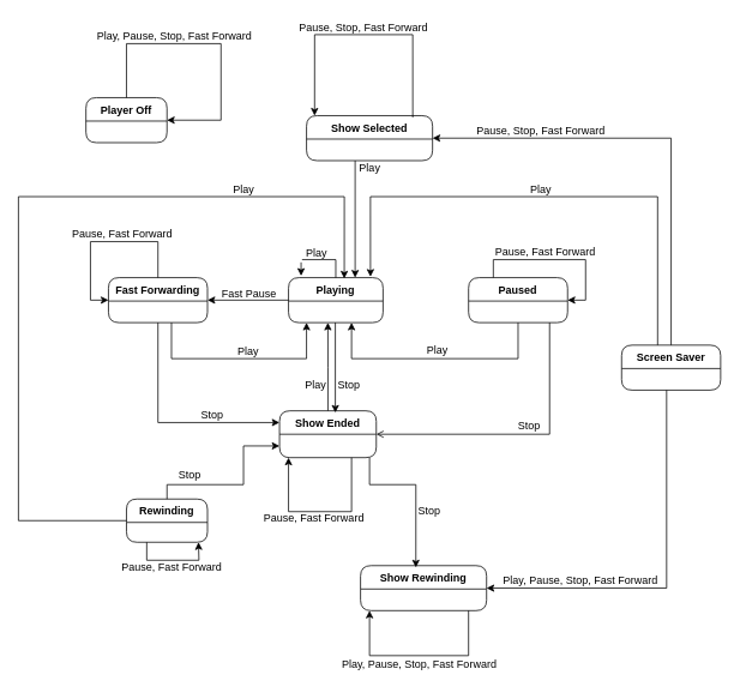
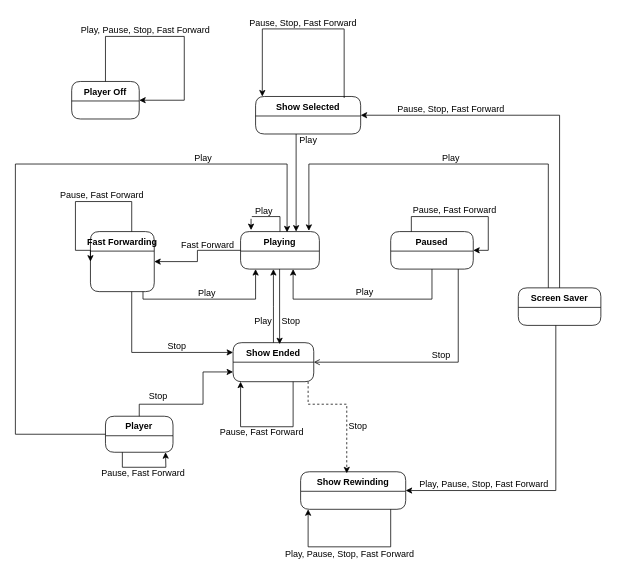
  <mxCell id="0" />
  <mxCell id="1" parent="0" />
  <mxCell id="2" style="edgeStyle=orthogonalEdgeStyle;rounded=0;orthogonalLoop=1;jettySize=auto;html=1;" parent="1" source="4" edge="1"><mxGeometry relative="1" as="geometry"><mxPoint x="372" y="458" as="targetPoint" /></mxGeometry></mxCell>
  <mxCell id="3" style="edgeStyle=orthogonalEdgeStyle;rounded=0;orthogonalLoop=1;jettySize=auto;html=1;entryX=1;entryY=0.5;entryDx=0;entryDy=0;" parent="1" source="4" target="7" edge="1"><mxGeometry relative="1" as="geometry" /></mxCell>
  <mxCell id="4" value="Playing" style="swimlane;fontStyle=1;childLayout=stackLayout;horizontal=1;startSize=26;fillColor=none;horizontalStack=0;resizeParent=1;resizeParentMax=0;resizeLast=0;collapsible=0;marginBottom=0;shadow=0;comic=0;strokeWidth=1;rounded=1;swimlaneLine=1;dropTarget=1;" parent="1" vertex="1"><mxGeometry x="320" y="308" width="105" height="50" as="geometry" /></mxCell>
  <mxCell id="5" style="edgeStyle=orthogonalEdgeStyle;rounded=0;orthogonalLoop=1;jettySize=auto;html=1;entryX=0;entryY=0.25;entryDx=0;entryDy=0;" parent="1" source="7" target="23" edge="1"><mxGeometry relative="1" as="geometry"><Array as="points"><mxPoint x="175" y="469" /></Array></mxGeometry></mxCell>
  <mxCell id="6" style="edgeStyle=orthogonalEdgeStyle;rounded=0;orthogonalLoop=1;jettySize=auto;html=1;" parent="1" source="7" edge="1"><mxGeometry relative="1" as="geometry"><mxPoint x="340" y="358" as="targetPoint" /><Array as="points"><mxPoint x="190" y="398" /><mxPoint x="340" y="398" /><mxPoint x="340" y="358" /></Array></mxGeometry></mxCell>
- <mxCell id="7" value="Fast Forwarding" style="swimlane;fontStyle=1;childLayout=stackLayout;horizontal=1;startSize=26;fillColor=none;horizontalStack=0;resizeParent=1;resizeParentMax=0;resizeLast=0;collapsible=0;marginBottom=0;shadow=0;comic=0;strokeWidth=1;rounded=1;swimlaneLine=1;dropTarget=1;" parent="1" vertex="1"><mxGeometry x="120" y="308" width="110" height="50" as="geometry" /></mxCell>
+ <mxCell id="7" value="Fast Forwarding" style="swimlane;fontStyle=1;childLayout=stackLayout;horizontal=1;startSize=26;fillColor=none;horizontalStack=0;resizeParent=1;resizeParentMax=0;resizeLast=0;collapsible=0;marginBottom=0;shadow=0;comic=0;strokeWidth=1;rounded=1;swimlaneLine=1;dropTarget=1;" parent="1" vertex="1"><mxGeometry x="120" y="308" width="85" height="80" as="geometry" /></mxCell>
  <mxCell id="8" value="Player Off" style="swimlane;fontStyle=1;childLayout=stackLayout;horizontal=1;startSize=26;fillColor=none;horizontalStack=0;resizeParent=1;resizeParentMax=0;resizeLast=0;collapsible=0;marginBottom=0;shadow=0;comic=0;strokeWidth=1;rounded=1;swimlaneLine=1;dropTarget=1;" parent="1" vertex="1"><mxGeometry x="95" y="108" width="90" height="50" as="geometry" /></mxCell>
  <mxCell id="9" style="edgeStyle=orthogonalEdgeStyle;rounded=0;orthogonalLoop=1;jettySize=auto;html=1;entryX=0.59;entryY=0.02;entryDx=0;entryDy=0;entryPerimeter=0;" parent="1" source="12" target="4" edge="1"><mxGeometry relative="1" as="geometry"><Array as="points"><mxPoint x="20" y="578" /><mxPoint x="20" y="218" /><mxPoint x="382" y="218" /></Array></mxGeometry></mxCell>
  <mxCell id="10" style="edgeStyle=orthogonalEdgeStyle;rounded=0;orthogonalLoop=1;jettySize=auto;html=1;entryX=0;entryY=0.75;entryDx=0;entryDy=0;exitX=0.5;exitY=0;exitDx=0;exitDy=0;" parent="1" source="12" target="23" edge="1"><mxGeometry relative="1" as="geometry"><Array as="points"><mxPoint x="185" y="538" /><mxPoint x="270" y="538" /><mxPoint x="270" y="495" /></Array></mxGeometry></mxCell>
  <mxCell id="11" style="edgeStyle=orthogonalEdgeStyle;rounded=0;orthogonalLoop=1;jettySize=auto;html=1;exitX=0.25;exitY=1;exitDx=0;exitDy=0;" parent="1" source="12" edge="1"><mxGeometry relative="1" as="geometry"><mxPoint x="220" y="602" as="targetPoint" /></mxGeometry></mxCell>
- <mxCell id="12" value="Rewinding" style="swimlane;fontStyle=1;childLayout=stackLayout;horizontal=1;startSize=26;fillColor=none;horizontalStack=0;resizeParent=1;resizeParentMax=0;resizeLast=0;collapsible=0;marginBottom=0;shadow=0;comic=0;strokeWidth=1;rounded=1;swimlaneLine=1;dropTarget=1;" parent="1" vertex="1"><mxGeometry x="140" y="554" width="90" height="48" as="geometry" /></mxCell>
+ <mxCell id="12" value="Player" style="swimlane;fontStyle=1;childLayout=stackLayout;horizontal=1;startSize=26;fillColor=none;horizontalStack=0;resizeParent=1;resizeParentMax=0;resizeLast=0;collapsible=0;marginBottom=0;shadow=0;comic=0;strokeWidth=1;rounded=1;swimlaneLine=1;dropTarget=1;" parent="1" vertex="1"><mxGeometry x="140" y="554" width="90" height="48" as="geometry" /></mxCell>
  <mxCell id="13" style="edgeStyle=orthogonalEdgeStyle;rounded=0;orthogonalLoop=1;jettySize=auto;html=1;entryX=1;entryY=0.5;entryDx=0;entryDy=0;endArrow=open;" parent="1" source="15" target="23" edge="1"><mxGeometry relative="1" as="geometry"><Array as="points"><mxPoint x="610" y="482" /></Array></mxGeometry></mxCell>
  <mxCell id="14" style="edgeStyle=orthogonalEdgeStyle;rounded=0;orthogonalLoop=1;jettySize=auto;html=1;" parent="1" source="15" edge="1"><mxGeometry relative="1" as="geometry"><mxPoint x="390" y="358" as="targetPoint" /><Array as="points"><mxPoint x="575" y="398" /><mxPoint x="390" y="398" /></Array></mxGeometry></mxCell>
  <mxCell id="15" value="Paused" style="swimlane;fontStyle=1;childLayout=stackLayout;horizontal=1;startSize=26;fillColor=none;horizontalStack=0;resizeParent=1;resizeParentMax=0;resizeLast=0;collapsible=0;marginBottom=0;shadow=0;comic=0;strokeWidth=1;rounded=1;swimlaneLine=1;dropTarget=1;" parent="1" vertex="1"><mxGeometry x="520" y="308" width="110" height="50" as="geometry" /></mxCell>
  <mxCell id="16" style="edgeStyle=orthogonalEdgeStyle;rounded=0;orthogonalLoop=1;jettySize=auto;html=1;" parent="1" edge="1"><mxGeometry relative="1" as="geometry"><mxPoint x="410" y="678" as="targetPoint" /><mxPoint x="520" y="678" as="sourcePoint" /><Array as="points"><mxPoint x="520" y="728" /><mxPoint x="410" y="728" /></Array></mxGeometry></mxCell>
  <mxCell id="17" value="Show Rewinding" style="swimlane;fontStyle=1;childLayout=stackLayout;horizontal=1;startSize=26;fillColor=none;horizontalStack=0;resizeParent=1;resizeParentMax=0;resizeLast=0;collapsible=0;marginBottom=0;shadow=0;comic=0;strokeWidth=1;rounded=1;swimlaneLine=1;dropTarget=1;" parent="1" vertex="1"><mxGeometry x="400" y="628" width="140" height="50" as="geometry" /></mxCell>
  <mxCell id="18" style="edgeStyle=orthogonalEdgeStyle;rounded=0;orthogonalLoop=1;jettySize=auto;html=1;" parent="1" edge="1"><mxGeometry relative="1" as="geometry"><mxPoint x="394" y="308" as="targetPoint" /><Array as="points"><mxPoint x="394" y="308" /></Array><mxPoint x="394" y="178" as="sourcePoint" /></mxGeometry></mxCell>
  <mxCell id="19" value="Show Selected" style="swimlane;fontStyle=1;childLayout=stackLayout;horizontal=1;startSize=26;fillColor=none;horizontalStack=0;resizeParent=1;resizeParentMax=0;resizeLast=0;collapsible=0;marginBottom=0;shadow=0;comic=0;strokeWidth=1;rounded=1;swimlaneLine=1;dropTarget=1;" parent="1" vertex="1"><mxGeometry x="340" y="128" width="140" height="50" as="geometry" /></mxCell>
- <mxCell id="20" style="edgeStyle=orthogonalEdgeStyle;rounded=0;orthogonalLoop=1;jettySize=auto;html=1;entryX=0.439;entryY=0.04;entryDx=0;entryDy=0;entryPerimeter=0;" parent="1" source="23" target="17" edge="1"><mxGeometry relative="1" as="geometry"><Array as="points"><mxPoint x="410" y="538" /><mxPoint x="462" y="538" /></Array></mxGeometry></mxCell>
+ <mxCell id="20" style="edgeStyle=orthogonalEdgeStyle;rounded=0;orthogonalLoop=1;jettySize=auto;html=1;entryX=0.439;entryY=0.04;entryDx=0;entryDy=0;entryPerimeter=0;dashed=1;" parent="1" source="23" target="17" edge="1"><mxGeometry relative="1" as="geometry"><Array as="points"><mxPoint x="410" y="538" /><mxPoint x="462" y="538" /></Array></mxGeometry></mxCell>
  <mxCell id="21" style="edgeStyle=orthogonalEdgeStyle;rounded=0;orthogonalLoop=1;jettySize=auto;html=1;" parent="1" source="23" edge="1"><mxGeometry relative="1" as="geometry"><mxPoint x="363.75" y="358" as="targetPoint" /></mxGeometry></mxCell>
  <mxCell id="22" style="edgeStyle=orthogonalEdgeStyle;rounded=0;orthogonalLoop=1;jettySize=auto;html=1;" parent="1" source="23" edge="1"><mxGeometry relative="1" as="geometry"><mxPoint x="320" y="508" as="targetPoint" /><Array as="points"><mxPoint x="390" y="568" /><mxPoint x="320" y="568" /></Array></mxGeometry></mxCell>
  <mxCell id="23" value="Show Ended" style="swimlane;fontStyle=1;childLayout=stackLayout;horizontal=1;startSize=26;fillColor=none;horizontalStack=0;resizeParent=1;resizeParentMax=0;resizeLast=0;collapsible=0;marginBottom=0;shadow=0;comic=0;strokeWidth=1;rounded=1;swimlaneLine=1;dropTarget=1;" parent="1" vertex="1"><mxGeometry x="310" y="456" width="107.5" height="52" as="geometry" /></mxCell>
  <mxCell id="24" style="edgeStyle=orthogonalEdgeStyle;rounded=0;orthogonalLoop=1;jettySize=auto;html=1;entryX=1;entryY=0.5;entryDx=0;entryDy=0;" parent="1" target="19" edge="1"><mxGeometry relative="1" as="geometry"><mxPoint x="745" y="383" as="sourcePoint" /><Array as="points"><mxPoint x="745" y="153" /></Array></mxGeometry></mxCell>
  <mxCell id="25" style="edgeStyle=orthogonalEdgeStyle;rounded=0;orthogonalLoop=1;jettySize=auto;html=1;entryX=0.867;entryY=-0.02;entryDx=0;entryDy=0;entryPerimeter=0;" parent="1" target="4" edge="1"><mxGeometry relative="1" as="geometry"><mxPoint x="730" y="383" as="sourcePoint" /><Array as="points"><mxPoint x="730" y="218" /><mxPoint x="411" y="218" /></Array></mxGeometry></mxCell>
  <mxCell id="26" style="edgeStyle=orthogonalEdgeStyle;rounded=0;orthogonalLoop=1;jettySize=auto;html=1;entryX=1;entryY=0.5;entryDx=0;entryDy=0;" edge="1" parent="1" source="27" target="17"><mxGeometry relative="1" as="geometry"><Array as="points"><mxPoint x="740" y="653" /></Array></mxGeometry></mxCell>
  <mxCell id="27" value="Screen Saver" style="swimlane;fontStyle=1;childLayout=stackLayout;horizontal=1;startSize=26;fillColor=none;horizontalStack=0;resizeParent=1;resizeParentMax=0;resizeLast=0;collapsible=0;marginBottom=0;shadow=0;comic=0;strokeWidth=1;rounded=1;swimlaneLine=1;dropTarget=1;" parent="1" vertex="1"><mxGeometry x="690" y="383" width="110" height="50" as="geometry" /></mxCell>
  <mxCell id="28" value="&lt;div&gt;Stop&lt;/div&gt;" style="text;html=1;align=center;verticalAlign=middle;resizable=0;points=[];autosize=1;strokeColor=none;fillColor=none;" parent="1" vertex="1"><mxGeometry x="366.5" y="418" width="40" height="20" as="geometry" /></mxCell>
  <mxCell id="29" value="&lt;div&gt;Stop&lt;/div&gt;" style="text;html=1;align=center;verticalAlign=middle;resizable=0;points=[];autosize=1;strokeColor=none;fillColor=none;" parent="1" vertex="1"><mxGeometry x="567" y="463" width="40" height="20" as="geometry" /></mxCell>
  <mxCell id="30" value="&lt;div&gt;Stop&lt;/div&gt;" style="text;html=1;align=center;verticalAlign=middle;resizable=0;points=[];autosize=1;strokeColor=none;fillColor=none;" parent="1" vertex="1"><mxGeometry x="456" y="558" width="40" height="20" as="geometry" /></mxCell>
- <mxCell id="31" value="&lt;div&gt;Fast Pause&lt;/div&gt;" style="text;html=1;align=center;verticalAlign=middle;resizable=0;points=[];autosize=1;strokeColor=none;fillColor=none;" parent="1" vertex="1"><mxGeometry x="231" y="316" width="90" height="20" as="geometry" /></mxCell>
+ <mxCell id="31" value="&lt;div&gt;Fast Forward&lt;/div&gt;" style="text;html=1;align=center;verticalAlign=middle;resizable=0;points=[];autosize=1;strokeColor=none;fillColor=none;" parent="1" vertex="1"><mxGeometry x="231" y="316" width="90" height="20" as="geometry" /></mxCell>
  <mxCell id="32" value="&lt;div&gt;Stop&lt;br&gt;&lt;/div&gt;" style="text;html=1;align=center;verticalAlign=middle;resizable=0;points=[];autosize=1;strokeColor=none;fillColor=none;" parent="1" vertex="1"><mxGeometry x="215" y="451" width="40" height="20" as="geometry" /></mxCell>
  <mxCell id="33" value="Pause, Stop, Fast Forward" style="text;html=1;align=center;verticalAlign=middle;resizable=0;points=[];autosize=1;strokeColor=none;fillColor=none;" parent="1" vertex="1"><mxGeometry x="520" y="135" width="160" height="20" as="geometry" /></mxCell>
  <mxCell id="34" value="Play, Pause, Stop, Fast Forward" style="text;html=1;align=center;verticalAlign=middle;resizable=0;points=[];autosize=1;strokeColor=none;fillColor=none;" parent="1" vertex="1"><mxGeometry x="549" y="635" width="190" height="20" as="geometry" /></mxCell>
  <mxCell id="35" value="&lt;div&gt;Play&lt;/div&gt;" style="text;html=1;align=center;verticalAlign=middle;resizable=0;points=[];autosize=1;strokeColor=none;fillColor=none;" parent="1" vertex="1"><mxGeometry x="465" y="379" width="40" height="20" as="geometry" /></mxCell>
  <mxCell id="36" value="&lt;div&gt;Play&lt;/div&gt;" style="text;html=1;align=center;verticalAlign=middle;resizable=0;points=[];autosize=1;strokeColor=none;fillColor=none;" parent="1" vertex="1"><mxGeometry x="255" y="380" width="40" height="20" as="geometry" /></mxCell>
  <mxCell id="37" value="&lt;div&gt;Play&lt;/div&gt;" style="text;html=1;align=center;verticalAlign=middle;resizable=0;points=[];autosize=1;strokeColor=none;fillColor=none;" parent="1" vertex="1"><mxGeometry x="330" y="417" width="40" height="20" as="geometry" /></mxCell>
  <mxCell id="38" value="&lt;div&gt;Play&lt;/div&gt;" style="text;html=1;align=center;verticalAlign=middle;resizable=0;points=[];autosize=1;strokeColor=none;fillColor=none;" parent="1" vertex="1"><mxGeometry x="580" y="201" width="40" height="20" as="geometry" /></mxCell>
  <mxCell id="39" style="edgeStyle=orthogonalEdgeStyle;rounded=0;orthogonalLoop=1;jettySize=auto;html=1;entryX=1;entryY=0.5;entryDx=0;entryDy=0;exitX=0.25;exitY=0;exitDx=0;exitDy=0;" parent="1" source="15" target="15" edge="1"><mxGeometry relative="1" as="geometry" /></mxCell>
  <mxCell id="40" value="&lt;div&gt;Pause, Fast Forward&lt;/div&gt;" style="text;html=1;align=center;verticalAlign=middle;resizable=0;points=[];autosize=1;strokeColor=none;fillColor=none;" parent="1" vertex="1"><mxGeometry x="540" y="270" width="130" height="20" as="geometry" /></mxCell>
  <mxCell id="41" style="edgeStyle=orthogonalEdgeStyle;rounded=0;orthogonalLoop=1;jettySize=auto;html=1;entryX=0;entryY=0.5;entryDx=0;entryDy=0;" parent="1" source="7" target="7" edge="1"><mxGeometry relative="1" as="geometry"><Array as="points"><mxPoint x="175" y="268" /><mxPoint x="100" y="268" /><mxPoint x="100" y="333" /></Array></mxGeometry></mxCell>
  <mxCell id="42" value="Pause, Fast Forward" style="text;html=1;align=center;verticalAlign=middle;resizable=0;points=[];autosize=1;strokeColor=none;fillColor=none;" parent="1" vertex="1"><mxGeometry x="70" y="250" width="130" height="20" as="geometry" /></mxCell>
  <mxCell id="43" value="Pause, Fast Forward" style="text;html=1;align=center;verticalAlign=middle;resizable=0;points=[];autosize=1;strokeColor=none;fillColor=none;" parent="1" vertex="1"><mxGeometry x="283" y="566" width="130" height="20" as="geometry" /></mxCell>
  <mxCell id="44" style="edgeStyle=orthogonalEdgeStyle;rounded=0;orthogonalLoop=1;jettySize=auto;html=1;entryX=0.133;entryY=-0.04;entryDx=0;entryDy=0;entryPerimeter=0;startArrow=none;" parent="1" source="46" target="4" edge="1"><mxGeometry relative="1" as="geometry"><Array as="points"><mxPoint x="334" y="306" /><mxPoint x="334" y="306" /></Array></mxGeometry></mxCell>
  <mxCell id="45" value="&lt;div&gt;Play&lt;/div&gt;" style="text;html=1;align=center;verticalAlign=middle;resizable=0;points=[];autosize=1;strokeColor=none;fillColor=none;" parent="1" vertex="1"><mxGeometry x="390" y="177" width="40" height="20" as="geometry" /></mxCell>
  <mxCell id="46" value="&lt;div&gt;Play&lt;/div&gt;" style="text;html=1;align=center;verticalAlign=middle;resizable=0;points=[];autosize=1;strokeColor=none;fillColor=none;" parent="1" vertex="1"><mxGeometry x="331" y="271" width="40" height="20" as="geometry" /></mxCell>
  <mxCell id="47" value="" style="edgeStyle=orthogonalEdgeStyle;rounded=0;orthogonalLoop=1;jettySize=auto;html=1;endArrow=none;" parent="1" source="4" edge="1"><mxGeometry relative="1" as="geometry"><mxPoint x="372.5" y="308" as="sourcePoint" /><mxPoint x="335" y="288" as="targetPoint" /><Array as="points"><mxPoint x="373" y="288" /></Array></mxGeometry></mxCell>
  <mxCell id="48" style="edgeStyle=orthogonalEdgeStyle;rounded=0;orthogonalLoop=1;jettySize=auto;html=1;entryX=1;entryY=0.5;entryDx=0;entryDy=0;" parent="1" source="8" target="8" edge="1"><mxGeometry relative="1" as="geometry"><Array as="points"><mxPoint x="140" y="48" /><mxPoint x="245" y="48" /><mxPoint x="245" y="133" /></Array></mxGeometry></mxCell>
  <mxCell id="49" value="Play, Pause, Stop, Fast Forward" style="text;html=1;align=center;verticalAlign=middle;resizable=0;points=[];autosize=1;strokeColor=none;fillColor=none;" parent="1" vertex="1"><mxGeometry x="98" y="30" width="190" height="20" as="geometry" /></mxCell>
  <mxCell id="50" style="edgeStyle=orthogonalEdgeStyle;rounded=0;orthogonalLoop=1;jettySize=auto;html=1;entryX=0.064;entryY=0;entryDx=0;entryDy=0;entryPerimeter=0;exitX=0.843;exitY=0.04;exitDx=0;exitDy=0;exitPerimeter=0;" parent="1" source="19" target="19" edge="1"><mxGeometry relative="1" as="geometry"><Array as="points"><mxPoint x="458" y="38" /><mxPoint x="349" y="38" /></Array></mxGeometry></mxCell>
  <mxCell id="51" value="Pause, Stop, Fast Forward" style="text;html=1;align=center;verticalAlign=middle;resizable=0;points=[];autosize=1;strokeColor=none;fillColor=none;" parent="1" vertex="1"><mxGeometry x="323" y="20" width="160" height="20" as="geometry" /></mxCell>
  <mxCell id="52" value="Play, Pause, Stop, Fast Forward" style="text;html=1;align=center;verticalAlign=middle;resizable=0;points=[];autosize=1;strokeColor=none;fillColor=none;" parent="1" vertex="1"><mxGeometry x="370" y="728" width="190" height="20" as="geometry" /></mxCell>
  <mxCell id="53" value="&lt;div&gt;Play&lt;/div&gt;" style="text;html=1;align=center;verticalAlign=middle;resizable=0;points=[];autosize=1;strokeColor=none;fillColor=none;" parent="1" vertex="1"><mxGeometry x="250" y="200" width="40" height="20" as="geometry" /></mxCell>
  <mxCell id="54" value="&lt;div&gt;Stop&lt;/div&gt;" style="text;html=1;align=center;verticalAlign=middle;resizable=0;points=[];autosize=1;strokeColor=none;fillColor=none;" parent="1" vertex="1"><mxGeometry x="190" y="518" width="40" height="20" as="geometry" /></mxCell>
  <mxCell id="55" value="&lt;div&gt;Pause, Fast Forward&lt;/div&gt;" style="text;html=1;align=center;verticalAlign=middle;resizable=0;points=[];autosize=1;strokeColor=none;fillColor=none;" parent="1" vertex="1"><mxGeometry x="125" y="620" width="130" height="20" as="geometry" /></mxCell>
